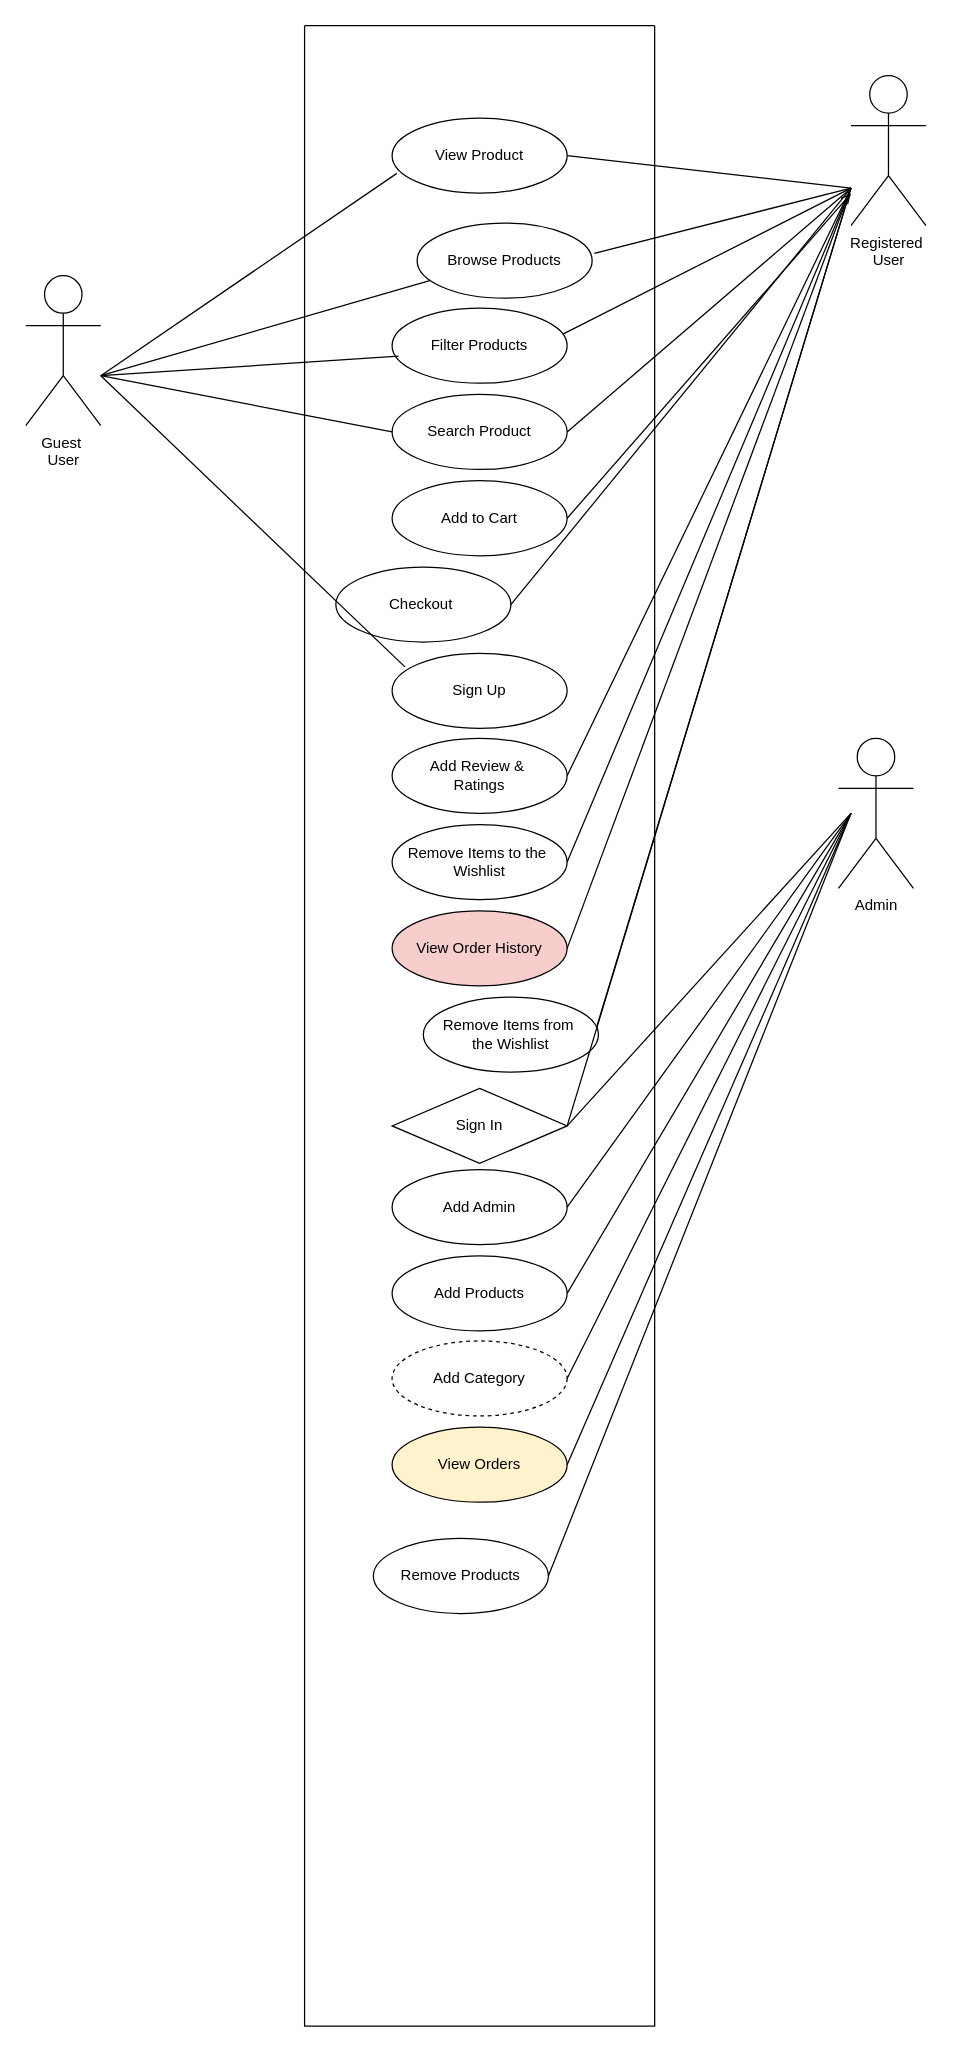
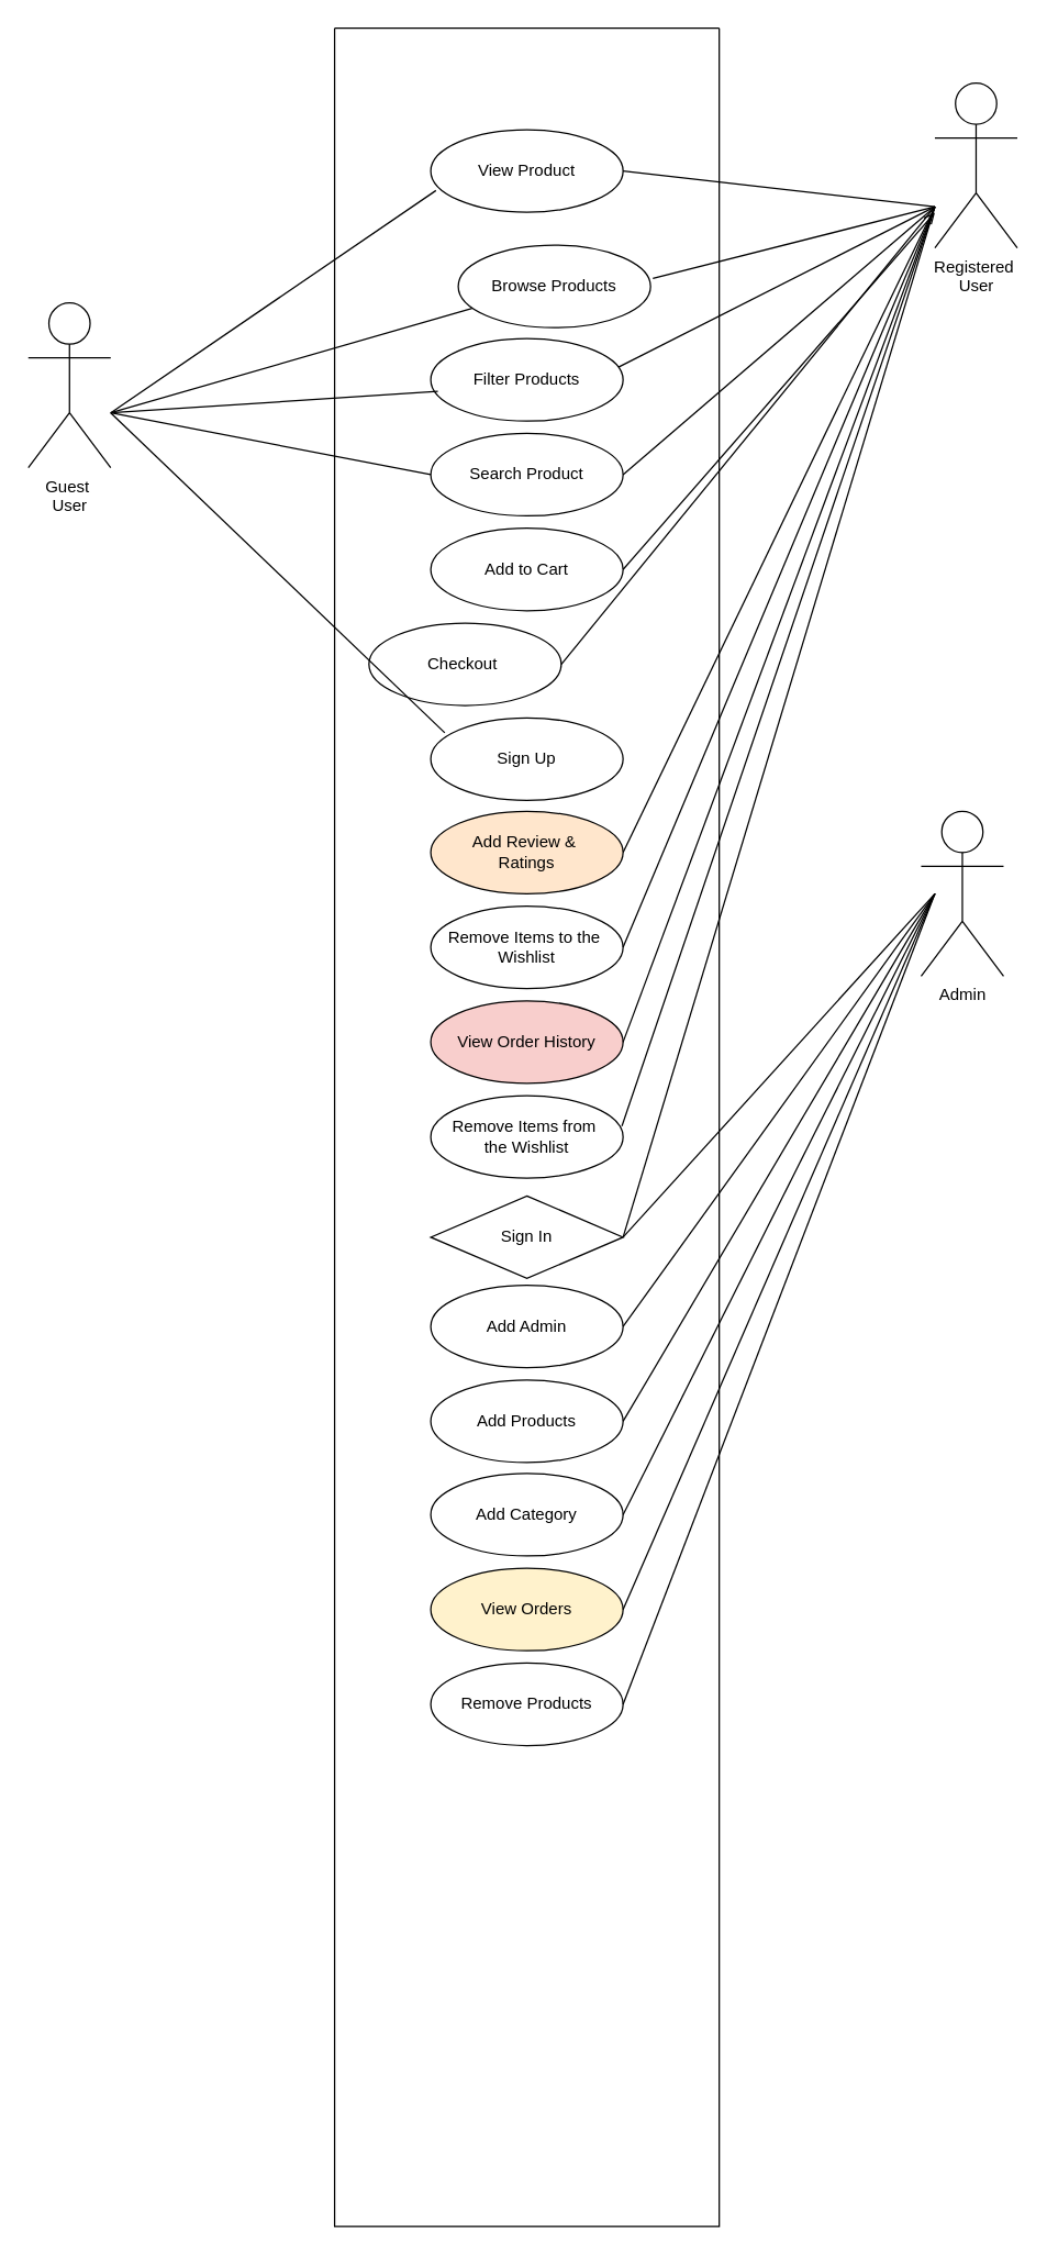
  <mxCell id="0" />
  <mxCell id="1" parent="0" />
  <mxCell id="2" value="Admin&lt;div&gt;&lt;br&gt;&lt;/div&gt;" style="shape=umlActor;verticalLabelPosition=bottom;verticalAlign=top;html=1;outlineConnect=0;" vertex="1" parent="1"><mxGeometry x="670" y="590" width="60" height="120" as="geometry" /></mxCell>
  <mxCell id="3" value="Registered&lt;span style=&quot;background-color: transparent; color: light-dark(rgb(0, 0, 0), rgb(255, 255, 255));&quot;&gt;&amp;nbsp;&lt;/span&gt;&lt;div&gt;&lt;div&gt;User&lt;br&gt;&lt;div&gt;&lt;br&gt;&lt;/div&gt;&lt;/div&gt;&lt;/div&gt;" style="shape=umlActor;verticalLabelPosition=bottom;verticalAlign=top;html=1;outlineConnect=0;" vertex="1" parent="1"><mxGeometry x="680" y="60" width="60" height="120" as="geometry" /></mxCell>
  <mxCell id="4" value="Guest&amp;nbsp;&lt;div&gt;User&lt;/div&gt;&lt;div&gt;&lt;br&gt;&lt;div&gt;&lt;br&gt;&lt;/div&gt;&lt;/div&gt;" style="shape=umlActor;verticalLabelPosition=bottom;verticalAlign=top;html=1;outlineConnect=0;" vertex="1" parent="1"><mxGeometry x="20" y="220" width="60" height="120" as="geometry" /></mxCell>
  <mxCell id="5" value="View Product" style="ellipse;whiteSpace=wrap;html=1;" vertex="1" parent="1"><mxGeometry x="313" y="94" width="140" height="60" as="geometry" /></mxCell>
  <mxCell id="6" value="Browse Products" style="ellipse;whiteSpace=wrap;html=1;" vertex="1" parent="1"><mxGeometry x="333" y="178" width="140" height="60" as="geometry" /></mxCell>
  <mxCell id="7" value="Filter Products" style="ellipse;whiteSpace=wrap;html=1;" vertex="1" parent="1"><mxGeometry x="313" y="246" width="140" height="60" as="geometry" /></mxCell>
  <mxCell id="8" value="Search Product" style="ellipse;whiteSpace=wrap;html=1;" vertex="1" parent="1"><mxGeometry x="313" y="315" width="140" height="60" as="geometry" /></mxCell>
  <mxCell id="9" value="Add to Cart" style="ellipse;whiteSpace=wrap;html=1;" vertex="1" parent="1"><mxGeometry x="313" y="384" width="140" height="60" as="geometry" /></mxCell>
  <mxCell id="10" value="Checkout&amp;nbsp;" style="ellipse;whiteSpace=wrap;html=1;" vertex="1" parent="1"><mxGeometry x="268" y="453" width="140" height="60" as="geometry" /></mxCell>
  <mxCell id="11" value="Sign Up" style="ellipse;whiteSpace=wrap;html=1;" vertex="1" parent="1"><mxGeometry x="313" y="522" width="140" height="60" as="geometry" /></mxCell>
  <mxCell id="12" value="Add Admin" style="ellipse;whiteSpace=wrap;html=1;" vertex="1" parent="1"><mxGeometry x="313" y="935" width="140" height="60" as="geometry" /></mxCell>
  <mxCell id="13" value="Add Products" style="ellipse;whiteSpace=wrap;html=1;" vertex="1" parent="1"><mxGeometry x="313" y="1004" width="140" height="60" as="geometry" /></mxCell>
- <mxCell id="14" value="Add Category" style="ellipse;whiteSpace=wrap;html=1;dashed=1;" vertex="1" parent="1"><mxGeometry x="313" y="1072" width="140" height="60" as="geometry" /></mxCell>
- <mxCell id="15" value="Remove Products" style="ellipse;whiteSpace=wrap;html=1;" vertex="1" parent="1"><mxGeometry x="298" y="1230" width="140" height="60" as="geometry" /></mxCell>
+ <mxCell id="14" value="Add Category" style="ellipse;whiteSpace=wrap;html=1;" vertex="1" parent="1"><mxGeometry x="313" y="1072" width="140" height="60" as="geometry" /></mxCell>
+ <mxCell id="15" value="Remove Products" style="ellipse;whiteSpace=wrap;html=1;" vertex="1" parent="1"><mxGeometry x="313" y="1210" width="140" height="60" as="geometry" /></mxCell>
  <mxCell id="16" value="View Order History" style="ellipse;whiteSpace=wrap;html=1;fillColor=#f8cecc;" vertex="1" parent="1"><mxGeometry x="313" y="728" width="140" height="60" as="geometry" /></mxCell>
  <mxCell id="17" value="Remove Items to the&amp;nbsp;&lt;div&gt;Wishlist&lt;/div&gt;" style="ellipse;whiteSpace=wrap;html=1;" vertex="1" parent="1"><mxGeometry x="313" y="659" width="140" height="60" as="geometry" /></mxCell>
- <mxCell id="18" value="Remove Items from&amp;nbsp;&lt;div&gt;the Wishlist&lt;/div&gt;" style="ellipse;whiteSpace=wrap;html=1;" vertex="1" parent="1"><mxGeometry x="338" y="797" width="140" height="60" as="geometry" /></mxCell>
+ <mxCell id="18" value="Remove Items from&amp;nbsp;&lt;div&gt;the Wishlist&lt;/div&gt;" style="ellipse;whiteSpace=wrap;html=1;" vertex="1" parent="1"><mxGeometry x="313" y="797" width="140" height="60" as="geometry" /></mxCell>
  <mxCell id="19" value="" style="endArrow=open;html=1;rounded=0;exitX=1;exitY=0.5;exitDx=0;exitDy=0;" edge="1" parent="1" source="9" target="3"><mxGeometry width="50" height="50" relative="1" as="geometry"><mxPoint x="500" y="330" as="sourcePoint" /><mxPoint x="550" y="280" as="targetPoint" /></mxGeometry></mxCell>
  <mxCell id="20" value="" style="endArrow=none;html=1;rounded=0;exitX=1;exitY=0.5;exitDx=0;exitDy=0;" edge="1" parent="1" source="8"><mxGeometry width="50" height="50" relative="1" as="geometry"><mxPoint x="470" y="290" as="sourcePoint" /><mxPoint x="680" y="150" as="targetPoint" /></mxGeometry></mxCell>
  <mxCell id="21" value="" style="endArrow=none;html=1;rounded=0;exitX=0.976;exitY=0.345;exitDx=0;exitDy=0;exitPerimeter=0;" edge="1" parent="1" source="7"><mxGeometry width="50" height="50" relative="1" as="geometry"><mxPoint x="480" y="210" as="sourcePoint" /><mxPoint x="680" y="150" as="targetPoint" /></mxGeometry></mxCell>
  <mxCell id="22" value="" style="endArrow=none;html=1;rounded=0;exitX=1.012;exitY=0.402;exitDx=0;exitDy=0;exitPerimeter=0;" edge="1" parent="1" source="6"><mxGeometry width="50" height="50" relative="1" as="geometry"><mxPoint x="460" y="145" as="sourcePoint" /><mxPoint x="680" y="150" as="targetPoint" /></mxGeometry></mxCell>
  <mxCell id="23" value="" style="endArrow=none;html=1;rounded=0;exitX=1;exitY=0.5;exitDx=0;exitDy=0;" edge="1" parent="1" source="5"><mxGeometry width="50" height="50" relative="1" as="geometry"><mxPoint x="460" y="80" as="sourcePoint" /><mxPoint x="680" y="150" as="targetPoint" /></mxGeometry></mxCell>
  <mxCell id="24" value="" style="endArrow=none;html=1;rounded=0;exitX=1;exitY=0.5;exitDx=0;exitDy=0;" edge="1" parent="1" source="10"><mxGeometry width="50" height="50" relative="1" as="geometry"><mxPoint x="500" y="430" as="sourcePoint" /><mxPoint x="680" y="150" as="targetPoint" /></mxGeometry></mxCell>
  <mxCell id="25" value="" style="endArrow=none;html=1;rounded=0;entryX=0.073;entryY=0.181;entryDx=0;entryDy=0;entryPerimeter=0;" edge="1" parent="1" target="11"><mxGeometry width="50" height="50" relative="1" as="geometry"><mxPoint x="80" y="300" as="sourcePoint" /><mxPoint x="120" y="273" as="targetPoint" /></mxGeometry></mxCell>
  <mxCell id="26" value="" style="endArrow=none;html=1;rounded=0;exitX=1;exitY=0.5;exitDx=0;exitDy=0;" edge="1" parent="1" source="43"><mxGeometry width="50" height="50" relative="1" as="geometry"><mxPoint x="500" y="430" as="sourcePoint" /><mxPoint x="680" y="150" as="targetPoint" /></mxGeometry></mxCell>
  <mxCell id="27" value="" style="endArrow=none;html=1;rounded=0;exitX=1;exitY=0.5;exitDx=0;exitDy=0;" edge="1" parent="1" source="12"><mxGeometry width="50" height="50" relative="1" as="geometry"><mxPoint x="500" y="640" as="sourcePoint" /><mxPoint x="680" y="650" as="targetPoint" /></mxGeometry></mxCell>
  <mxCell id="28" value="" style="endArrow=none;html=1;rounded=0;exitX=1;exitY=0.5;exitDx=0;exitDy=0;" edge="1" parent="1" source="13"><mxGeometry width="50" height="50" relative="1" as="geometry"><mxPoint x="500" y="750" as="sourcePoint" /><mxPoint x="680" y="650" as="targetPoint" /></mxGeometry></mxCell>
  <mxCell id="29" value="" style="endArrow=none;html=1;rounded=0;exitX=1;exitY=0.5;exitDx=0;exitDy=0;" edge="1" parent="1" source="14"><mxGeometry width="50" height="50" relative="1" as="geometry"><mxPoint x="500" y="850" as="sourcePoint" /><mxPoint x="680" y="650" as="targetPoint" /></mxGeometry></mxCell>
  <mxCell id="30" value="" style="endArrow=none;html=1;rounded=0;exitX=1;exitY=0.5;exitDx=0;exitDy=0;" edge="1" parent="1" source="15"><mxGeometry width="50" height="50" relative="1" as="geometry"><mxPoint x="500" y="960" as="sourcePoint" /><mxPoint x="680" y="650" as="targetPoint" /></mxGeometry></mxCell>
  <mxCell id="31" value="" style="endArrow=none;html=1;rounded=0;exitX=1;exitY=0.5;exitDx=0;exitDy=0;" edge="1" parent="1" source="17"><mxGeometry width="50" height="50" relative="1" as="geometry"><mxPoint x="500" y="540" as="sourcePoint" /><mxPoint x="680" y="150" as="targetPoint" /></mxGeometry></mxCell>
  <mxCell id="32" value="" style="endArrow=none;html=1;rounded=0;exitX=1;exitY=0.5;exitDx=0;exitDy=0;" edge="1" parent="1" source="16"><mxGeometry width="50" height="50" relative="1" as="geometry"><mxPoint x="500" y="750" as="sourcePoint" /><mxPoint x="680" y="150" as="targetPoint" /></mxGeometry></mxCell>
  <mxCell id="33" value="" style="endArrow=none;html=1;rounded=0;exitX=0.994;exitY=0.368;exitDx=0;exitDy=0;exitPerimeter=0;" edge="1" parent="1" source="18"><mxGeometry width="50" height="50" relative="1" as="geometry"><mxPoint x="500" y="750" as="sourcePoint" /><mxPoint x="680" y="150" as="targetPoint" /></mxGeometry></mxCell>
  <mxCell id="34" value="" style="endArrow=none;html=1;rounded=0;entryX=0.027;entryY=0.736;entryDx=0;entryDy=0;entryPerimeter=0;" edge="1" parent="1" target="5"><mxGeometry width="50" height="50" relative="1" as="geometry"><mxPoint x="80" y="300" as="sourcePoint" /><mxPoint x="330" y="300" as="targetPoint" /></mxGeometry></mxCell>
  <mxCell id="35" value="" style="endArrow=none;html=1;rounded=0;entryX=0.072;entryY=0.766;entryDx=0;entryDy=0;entryPerimeter=0;" edge="1" parent="1" target="6"><mxGeometry width="50" height="50" relative="1" as="geometry"><mxPoint x="80" y="300" as="sourcePoint" /><mxPoint x="330" y="130" as="targetPoint" /></mxGeometry></mxCell>
  <mxCell id="36" value="" style="endArrow=none;html=1;rounded=0;entryX=0.037;entryY=0.639;entryDx=0;entryDy=0;entryPerimeter=0;" edge="1" parent="1" target="7"><mxGeometry width="50" height="50" relative="1" as="geometry"><mxPoint x="80" y="300" as="sourcePoint" /><mxPoint x="330" y="300" as="targetPoint" /></mxGeometry></mxCell>
  <mxCell id="37" value="" style="endArrow=none;html=1;rounded=0;entryX=0;entryY=0.5;entryDx=0;entryDy=0;" edge="1" parent="1" target="8"><mxGeometry width="50" height="50" relative="1" as="geometry"><mxPoint x="80" y="300" as="sourcePoint" /><mxPoint x="330" y="300" as="targetPoint" /></mxGeometry></mxCell>
  <mxCell id="38" value="View Orders" style="ellipse;whiteSpace=wrap;html=1;fillColor=#fff2cc;" vertex="1" parent="1"><mxGeometry x="313" y="1141" width="140" height="60" as="geometry" /></mxCell>
  <mxCell id="39" value="" style="endArrow=none;html=1;rounded=0;exitX=1;exitY=0.5;exitDx=0;exitDy=0;" edge="1" parent="1" source="38"><mxGeometry width="50" height="50" relative="1" as="geometry"><mxPoint x="460" y="1160" as="sourcePoint" /><mxPoint x="680" y="650" as="targetPoint" /></mxGeometry></mxCell>
  <mxCell id="40" value="" style="endArrow=none;html=1;rounded=0;exitX=1;exitY=0.5;exitDx=0;exitDy=0;" edge="1" parent="1" source="42"><mxGeometry width="50" height="50" relative="1" as="geometry"><mxPoint x="448" y="865" as="sourcePoint" /><mxPoint x="680" y="150" as="targetPoint" /></mxGeometry></mxCell>
  <mxCell id="41" value="" style="swimlane;startSize=0;" vertex="1" parent="1"><mxGeometry x="243" width="280" height="1600" as="geometry" y="20" /></mxCell>
- <mxCell id="42" value="Add Review &amp;amp;&amp;nbsp;&lt;div&gt;Ratings&lt;/div&gt;" style="ellipse;whiteSpace=wrap;html=1;" vertex="1" parent="41"><mxGeometry x="70" y="570" width="140" height="60" as="geometry" /></mxCell>
+ <mxCell id="42" value="Add Review &amp;amp;&amp;nbsp;&lt;div&gt;Ratings&lt;/div&gt;" style="ellipse;whiteSpace=wrap;html=1;fillColor=#ffe6cc;" vertex="1" parent="41"><mxGeometry x="70" y="570" width="140" height="60" as="geometry" /></mxCell>
  <mxCell id="43" value="Sign In" style="rhombus;whiteSpace=wrap;html=1;" vertex="1" parent="41"><mxGeometry x="70" y="850" width="140" height="60" as="geometry" /></mxCell>
  <mxCell id="44" value="" style="endArrow=none;html=1;rounded=0;exitX=1;exitY=0.5;exitDx=0;exitDy=0;" edge="1" parent="41" source="43"><mxGeometry width="50" height="50" relative="1" as="geometry"><mxPoint x="217" y="880" as="sourcePoint" /><mxPoint x="437" y="630" as="targetPoint" /></mxGeometry></mxCell>
